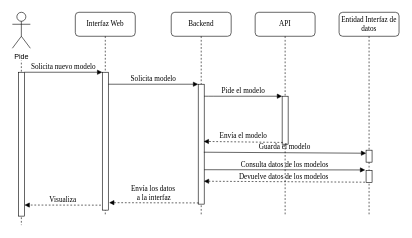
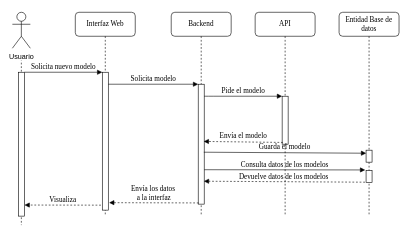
  <mxCell id="0" />
  <mxCell id="1" parent="0" />
  <mxCell id="2" value="Interfaz Web" style="shape=umlLifeline;perimeter=lifelinePerimeter;whiteSpace=wrap;html=1;container=1;collapsible=0;recursiveResize=0;outlineConnect=0;rounded=1;shadow=0;comic=0;labelBackgroundColor=none;strokeWidth=1;fontFamily=Verdana;fontSize=12;align=center;" vertex="1" parent="1"><mxGeometry x="125" y="20" width="100" height="340" as="geometry" /></mxCell>
  <mxCell id="3" value="" style="html=1;points=[];perimeter=orthogonalPerimeter;rounded=0;shadow=0;comic=0;labelBackgroundColor=none;strokeWidth=1;fontFamily=Verdana;fontSize=12;align=center;" vertex="1" parent="2"><mxGeometry x="45" y="100" width="10" height="230" as="geometry" /></mxCell>
  <mxCell id="4" value="Backend" style="shape=umlLifeline;perimeter=lifelinePerimeter;whiteSpace=wrap;html=1;container=1;collapsible=0;recursiveResize=0;outlineConnect=0;rounded=1;shadow=0;comic=0;labelBackgroundColor=none;strokeWidth=1;fontFamily=Verdana;fontSize=12;align=center;" vertex="1" parent="1"><mxGeometry x="285" y="20" width="100" height="340" as="geometry" /></mxCell>
  <mxCell id="5" value="" style="html=1;points=[];perimeter=orthogonalPerimeter;rounded=0;shadow=0;comic=0;labelBackgroundColor=none;strokeWidth=1;fontFamily=Verdana;fontSize=12;align=center;" vertex="1" parent="4"><mxGeometry x="45" y="120" width="10" height="200" as="geometry" /></mxCell>
  <mxCell id="6" value="API" style="shape=umlLifeline;perimeter=lifelinePerimeter;whiteSpace=wrap;html=1;container=1;collapsible=0;recursiveResize=0;outlineConnect=0;rounded=1;shadow=0;comic=0;labelBackgroundColor=none;strokeWidth=1;fontFamily=Verdana;fontSize=12;align=center;" vertex="1" parent="1"><mxGeometry x="425" y="20" width="100" height="340" as="geometry" /></mxCell>
- <mxCell id="7" value="&lt;span style=&quot;color: rgb(0, 0, 0);&quot;&gt;Entidad Interfaz de datos&lt;/span&gt;" style="shape=umlLifeline;perimeter=lifelinePerimeter;whiteSpace=wrap;html=1;container=1;collapsible=0;recursiveResize=0;outlineConnect=0;rounded=1;shadow=0;comic=0;labelBackgroundColor=none;strokeWidth=1;fontFamily=Verdana;fontSize=12;align=center;" vertex="1" parent="1"><mxGeometry x="565" y="20" width="100" height="340" as="geometry" /></mxCell>
+ <mxCell id="7" value="&lt;span style=&quot;color: rgb(0, 0, 0);&quot;&gt;Entidad Base de datos&lt;/span&gt;" style="shape=umlLifeline;perimeter=lifelinePerimeter;whiteSpace=wrap;html=1;container=1;collapsible=0;recursiveResize=0;outlineConnect=0;rounded=1;shadow=0;comic=0;labelBackgroundColor=none;strokeWidth=1;fontFamily=Verdana;fontSize=12;align=center;" vertex="1" parent="1"><mxGeometry x="565" y="20" width="100" height="340" as="geometry" /></mxCell>
  <mxCell id="8" value="" style="html=1;points=[];perimeter=orthogonalPerimeter;rounded=0;shadow=0;comic=0;labelBackgroundColor=none;strokeWidth=1;fontFamily=Verdana;fontSize=12;align=center;" vertex="1" parent="7"><mxGeometry x="45" y="230" width="10" height="20" as="geometry" /></mxCell>
  <mxCell id="9" value="" style="html=1;points=[];perimeter=orthogonalPerimeter;rounded=0;shadow=0;comic=0;labelBackgroundColor=none;strokeWidth=1;fontFamily=Verdana;fontSize=12;align=center;" vertex="1" parent="7"><mxGeometry x="45" y="264" width="10" height="20" as="geometry" /></mxCell>
  <mxCell id="10" value="Usuario" style="shape=umlLifeline;perimeter=lifelinePerimeter;container=0;collapsible=0;recursiveResize=0;outlineConnect=0;rounded=1;shadow=0;comic=0;labelBackgroundColor=none;strokeWidth=1;fontFamily=Verdana;fontSize=12;align=center;fillColor=default;strokeColor=default;allowArrows=1;expand=1;editable=1;movable=1;resizable=1;rotatable=1;deletable=1;locked=0;connectable=1;backgroundOutline=0;autosize=0;fontColor=none;noLabel=1;whiteSpace=wrap;html=1;" vertex="1" parent="1"><mxGeometry x="30" y="40" width="10" height="335" as="geometry" /></mxCell>
  <mxCell id="11" value="" style="html=1;points=[];perimeter=orthogonalPerimeter;rounded=0;shadow=0;comic=0;labelBackgroundColor=none;strokeWidth=1;fontFamily=Verdana;fontSize=12;align=center;" vertex="1" parent="1"><mxGeometry x="470" y="160" width="10" height="80" as="geometry" /></mxCell>
  <mxCell id="12" value="Pide el modelo" style="html=1;verticalAlign=bottom;endArrow=block;labelBackgroundColor=none;fontFamily=Verdana;fontSize=12;edgeStyle=elbowEdgeStyle;elbow=vertical;" edge="1" parent="1" source="5" target="11"><mxGeometry relative="1" as="geometry"><mxPoint x="395" y="160" as="sourcePoint" /><Array as="points"><mxPoint x="345" y="160" /></Array></mxGeometry></mxCell>
  <mxCell id="13" value="Solicita nuevo modelo" style="html=1;verticalAlign=bottom;endArrow=block;entryX=0;entryY=0;labelBackgroundColor=none;fontFamily=Verdana;fontSize=12;edgeStyle=elbowEdgeStyle;elbow=vertical;" edge="1" parent="1" source="21" target="3"><mxGeometry relative="1" as="geometry"><mxPoint x="105" y="130" as="sourcePoint" /></mxGeometry></mxCell>
  <mxCell id="14" value="Solicita modelo" style="html=1;verticalAlign=bottom;endArrow=block;entryX=0;entryY=0;labelBackgroundColor=none;fontFamily=Verdana;fontSize=12;edgeStyle=elbowEdgeStyle;elbow=vertical;" edge="1" parent="1" source="3" target="5"><mxGeometry relative="1" as="geometry"><mxPoint x="255" y="140" as="sourcePoint" /></mxGeometry></mxCell>
  <mxCell id="15" value="Envía el modelo" style="html=1;verticalAlign=bottom;endArrow=block;labelBackgroundColor=none;fontFamily=Verdana;fontSize=12;elbow=vertical;exitX=0.114;exitY=0.964;exitDx=0;exitDy=0;exitPerimeter=0;entryX=0.914;entryY=0.477;entryDx=0;entryDy=0;entryPerimeter=0;dashed=1;" edge="1" parent="1" source="11" target="5"><mxGeometry relative="1" as="geometry"><mxPoint x="415" y="240" as="sourcePoint" /><mxPoint x="480" y="280" as="targetPoint" /></mxGeometry></mxCell>
  <mxCell id="16" value="Guarda el modelo" style="html=1;verticalAlign=bottom;endArrow=block;labelBackgroundColor=none;fontFamily=Verdana;fontSize=12;elbow=vertical;entryX=0.02;entryY=0.255;entryDx=0;entryDy=0;entryPerimeter=0;exitX=0.933;exitY=0.567;exitDx=0;exitDy=0;exitPerimeter=0;" edge="1" parent="1" source="5" target="8"><mxGeometry relative="1" as="geometry"><mxPoint x="341" y="250" as="sourcePoint" /><mxPoint x="605" y="260" as="targetPoint" /></mxGeometry></mxCell>
  <mxCell id="17" value="Consulta datos de los modelos" style="html=1;verticalAlign=bottom;endArrow=block;labelBackgroundColor=none;fontFamily=Verdana;fontSize=12;elbow=vertical;exitX=1;exitY=0.713;exitDx=0;exitDy=0;exitPerimeter=0;entryX=-0.14;entryY=-0.05;entryDx=0;entryDy=0;entryPerimeter=0;" edge="1" parent="1" source="5" target="9"><mxGeometry relative="1" as="geometry"><mxPoint x="345" y="280" as="sourcePoint" /><mxPoint x="480" y="280" as="targetPoint" /></mxGeometry></mxCell>
  <mxCell id="18" value="Devuelve datos de los modelos&amp;nbsp;" style="html=1;verticalAlign=bottom;endArrow=block;labelBackgroundColor=none;fontFamily=Verdana;fontSize=12;elbow=vertical;exitX=-0.18;exitY=0.97;exitDx=0;exitDy=0;exitPerimeter=0;entryX=0.94;entryY=0.809;entryDx=0;entryDy=0;entryPerimeter=0;dashed=1;" edge="1" parent="1" source="9" target="5"><mxGeometry relative="1" as="geometry"><mxPoint x="350" y="293" as="sourcePoint" /><mxPoint x="619" y="293" as="targetPoint" /></mxGeometry></mxCell>
  <mxCell id="19" value="Envía los datos&amp;nbsp;&lt;div&gt;a la interfaz&lt;/div&gt;" style="html=1;verticalAlign=bottom;endArrow=block;labelBackgroundColor=none;fontFamily=Verdana;fontSize=12;elbow=vertical;entryX=1.133;entryY=0.946;entryDx=0;entryDy=0;entryPerimeter=0;exitX=0.067;exitY=0.99;exitDx=0;exitDy=0;exitPerimeter=0;dashed=1;" edge="1" parent="1" source="5" target="3"><mxGeometry relative="1" as="geometry"><mxPoint x="324" y="341" as="sourcePoint" /><mxPoint x="55" y="340" as="targetPoint" /></mxGeometry></mxCell>
  <mxCell id="20" value="Visualiza" style="html=1;verticalAlign=bottom;endArrow=block;labelBackgroundColor=none;fontFamily=Verdana;fontSize=12;elbow=vertical;exitX=-0.229;exitY=0.964;exitDx=0;exitDy=0;exitPerimeter=0;entryX=1.029;entryY=0.923;entryDx=0;entryDy=0;entryPerimeter=0;dashed=1;" edge="1" parent="1" source="3" target="21"><mxGeometry relative="1" as="geometry"><mxPoint x="165" y="340" as="sourcePoint" /><mxPoint x="45" y="342" as="targetPoint" /></mxGeometry></mxCell>
  <mxCell id="21" value="" style="html=1;points=[];perimeter=orthogonalPerimeter;rounded=0;shadow=0;comic=0;labelBackgroundColor=none;strokeWidth=1;fontFamily=Verdana;fontSize=12;align=center;" vertex="1" parent="1"><mxGeometry x="30" y="120" width="10" height="240" as="geometry" /></mxCell>
  <mxCell id="22" value="" style="rounded=0;whiteSpace=wrap;html=1;fontColor=none;noLabel=1;strokeColor=none;" vertex="1" parent="1"><mxGeometry x="25" y="20" width="20" height="70" as="geometry" /></mxCell>
- <mxCell id="23" value="Pide" style="shape=umlActor;verticalLabelPosition=bottom;verticalAlign=top;html=1;outlineConnect=0;perimeterSpacing=20;labelBackgroundColor=default;fillColor=default;gradientColor=none;shadow=0;" vertex="1" parent="1"><mxGeometry x="20" y="20" width="30" height="60" as="geometry" /></mxCell>
+ <mxCell id="23" value="Usuario" style="shape=umlActor;verticalLabelPosition=bottom;verticalAlign=top;html=1;outlineConnect=0;perimeterSpacing=20;labelBackgroundColor=default;fillColor=default;gradientColor=none;shadow=0;" vertex="1" parent="1"><mxGeometry x="20" y="20" width="30" height="60" as="geometry" /></mxCell>
